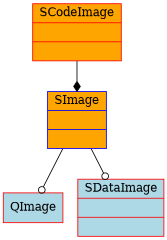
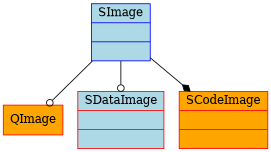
  digraph {
    node [color=red fillcolor=lightblue shape=record style=filled]
    edge [arrowhead=odot color=black]
-   n1 [label="{QImage}"]
-   n2 [color=blue fillcolor=orange label="{SImage||}"]
+   n1 [fillcolor=orange label="{QImage}"]
+   n2 [color=blue label="{SImage||}"]
    n3 [label="{SDataImage||}"]
    n4 [fillcolor=orange label="{SCodeImage||}"]
    n2 -> n1
    n2 -> n3
-   n4 -> n2 [arrowhead=diamond]
+   n2 -> n4 [arrowhead=diamond]
  }
